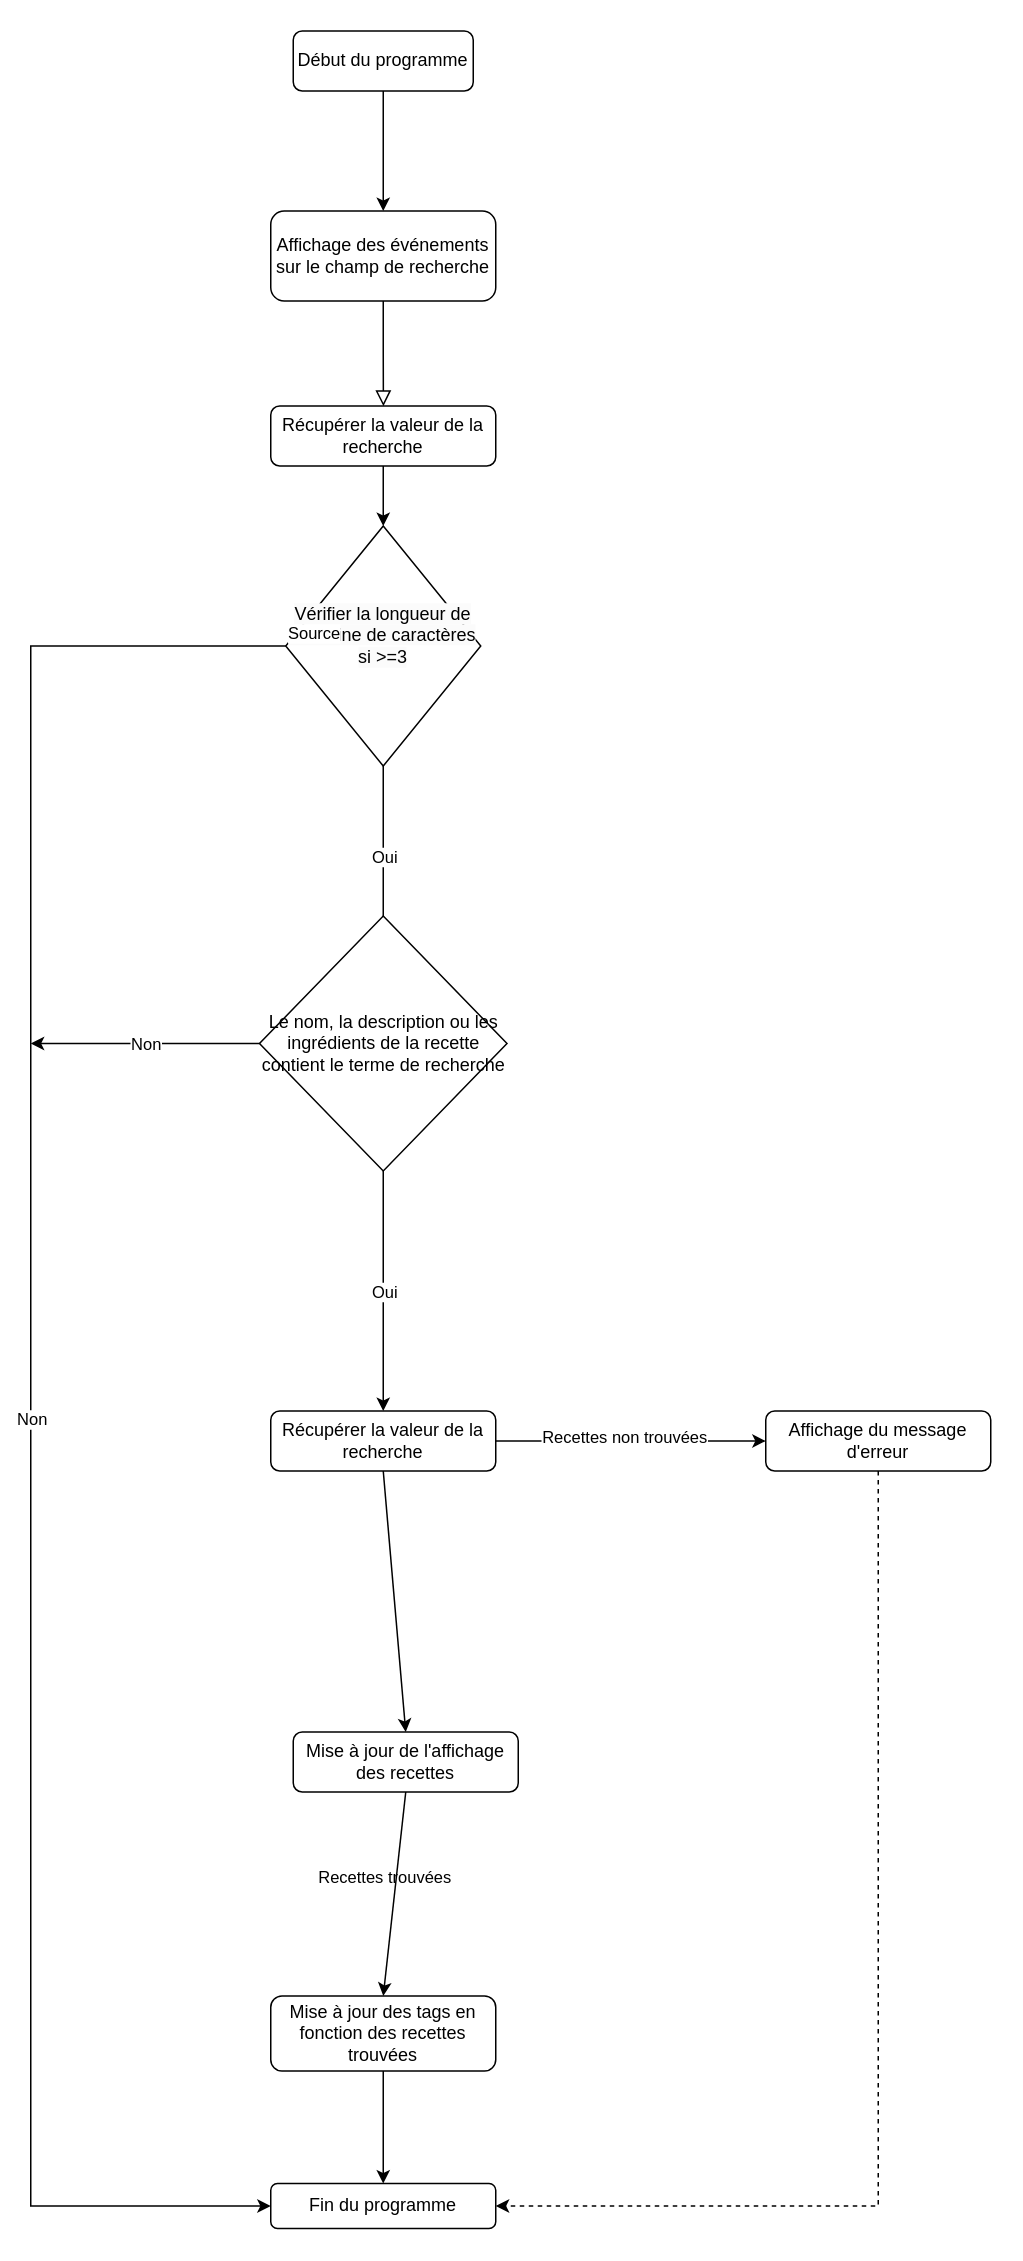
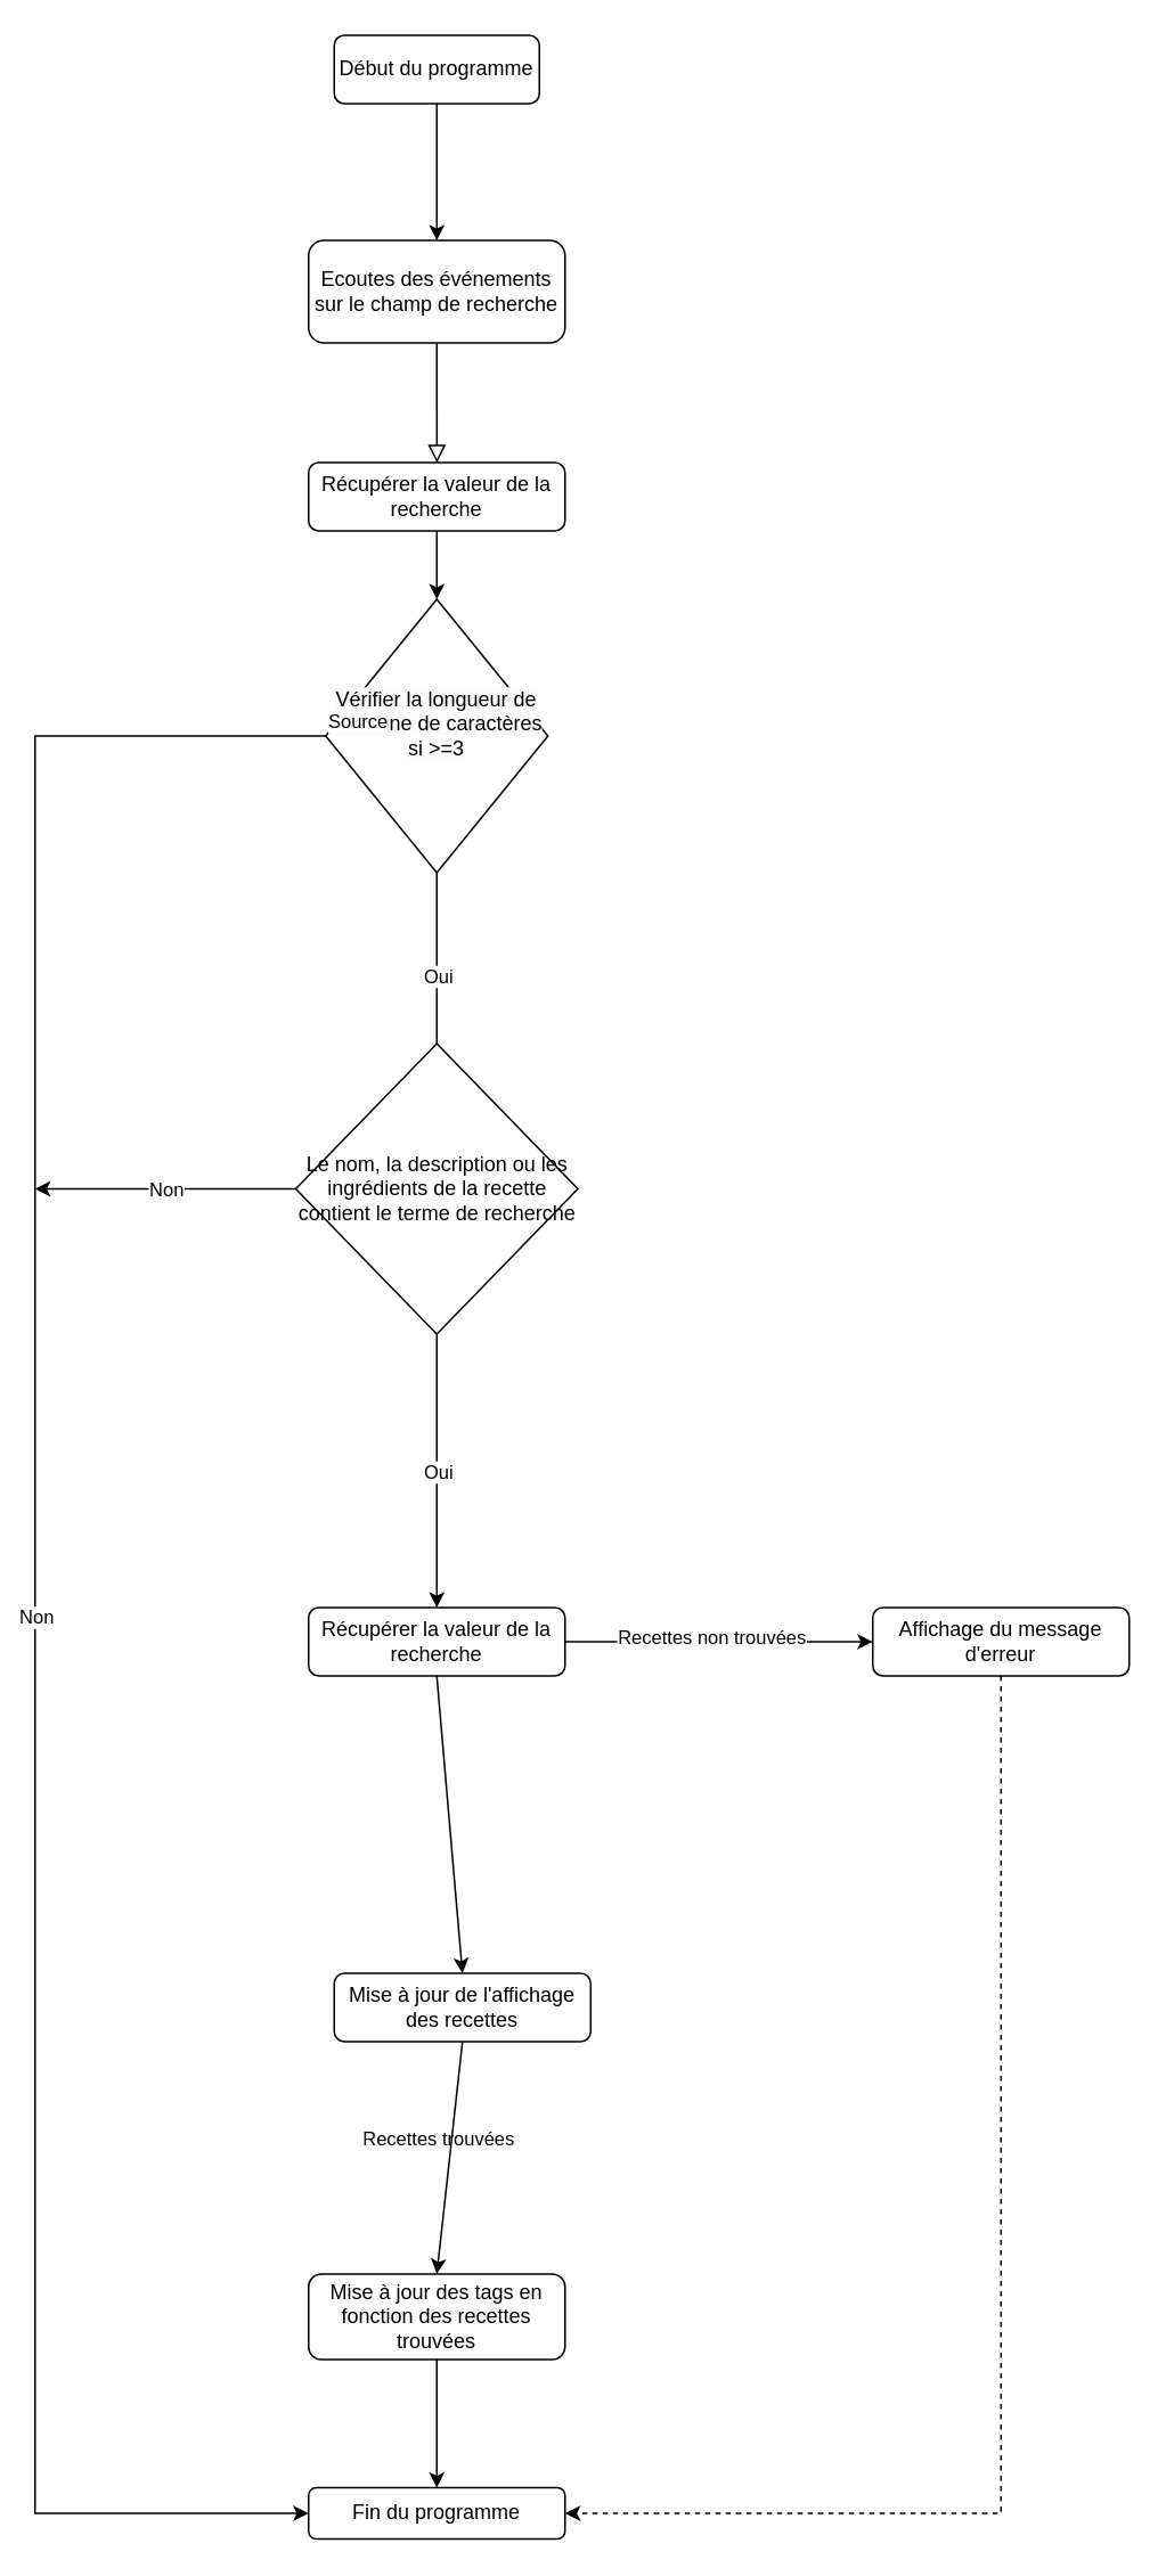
  <mxCell id="0" />
  <mxCell id="1" parent="0" />
  <mxCell id="2" value="" style="rounded=0;html=1;jettySize=auto;orthogonalLoop=1;fontSize=11;endArrow=block;endFill=0;endSize=8;strokeWidth=1;shadow=0;labelBackgroundColor=none;edgeStyle=orthogonalEdgeStyle;" parent="1" source="3" edge="1"><mxGeometry relative="1" as="geometry"><mxPoint x="255.1" y="270.098" as="targetPoint" /></mxGeometry></mxCell>
- <mxCell id="3" value="Affichage des événements sur le champ de recherche" style="rounded=1;whiteSpace=wrap;html=1;fontSize=12;glass=0;strokeWidth=1;shadow=0;" parent="1" vertex="1"><mxGeometry x="180" y="140" width="150" height="60" as="geometry" /></mxCell>
+ <mxCell id="3" value="Ecoutes des événements sur le champ de recherche" style="rounded=1;whiteSpace=wrap;html=1;fontSize=12;glass=0;strokeWidth=1;shadow=0;" parent="1" vertex="1"><mxGeometry x="180" y="140" width="150" height="60" as="geometry" /></mxCell>
  <mxCell id="4" value="Début du programme" style="rounded=1;whiteSpace=wrap;html=1;fontSize=12;glass=0;strokeWidth=1;shadow=0;" parent="1" vertex="1"><mxGeometry x="195" y="20" width="120" height="40" as="geometry" /></mxCell>
  <mxCell id="5" value="" style="endArrow=classic;html=1;rounded=0;exitX=0.5;exitY=1;exitDx=0;exitDy=0;entryX=0.5;entryY=0;entryDx=0;entryDy=0;" parent="1" source="4" target="3" edge="1"><mxGeometry width="50" height="50" relative="1" as="geometry"><mxPoint x="345" y="140" as="sourcePoint" /><mxPoint x="315" y="270" as="targetPoint" /></mxGeometry></mxCell>
  <mxCell id="6" value="" style="endArrow=classic;html=1;rounded=0;exitX=0.5;exitY=1;exitDx=0;exitDy=0;entryX=0.5;entryY=0;entryDx=0;entryDy=0;" parent="1" source="7" target="17" edge="1"><mxGeometry relative="1" as="geometry"><mxPoint x="255" y="370" as="sourcePoint" /><mxPoint x="255" y="420" as="targetPoint" /></mxGeometry></mxCell>
  <mxCell id="7" value="Récupérer la valeur de la recherche" style="rounded=1;whiteSpace=wrap;html=1;fontSize=12;glass=0;strokeWidth=1;shadow=0;" parent="1" vertex="1"><mxGeometry x="180" y="270" width="150" height="40" as="geometry" /></mxCell>
  <mxCell id="8" value="Mise à jour de l'affichage des recettes" style="rounded=1;whiteSpace=wrap;html=1;fontSize=12;glass=0;strokeWidth=1;shadow=0;" parent="1" vertex="1"><mxGeometry x="195" y="1154" width="150" height="40" as="geometry" /></mxCell>
  <mxCell id="9" value="" style="endArrow=classic;html=1;rounded=0;exitX=0.5;exitY=1;exitDx=0;exitDy=0;entryX=0.5;entryY=0;entryDx=0;entryDy=0;" parent="1" source="26" target="8" edge="1"><mxGeometry relative="1" as="geometry"><mxPoint x="255" y="1035" as="sourcePoint" /><mxPoint x="270" y="865" as="targetPoint" /></mxGeometry></mxCell>
  <mxCell id="10" value="Recettes trouvées" style="edgeLabel;resizable=0;html=1;align=center;verticalAlign=middle;" parent="1" connectable="0" vertex="1"><mxGeometry x="255" y="1250" as="geometry" /></mxCell>
  <mxCell id="11" value="" style="endArrow=classic;html=1;rounded=0;exitX=1;exitY=0.5;exitDx=0;exitDy=0;entryX=0;entryY=0.5;entryDx=0;entryDy=0;" parent="1" source="26" target="13" edge="1"><mxGeometry relative="1" as="geometry"><mxPoint x="317.5" y="987.5" as="sourcePoint" /><mxPoint x="505" y="1095" as="targetPoint" /></mxGeometry></mxCell>
  <mxCell id="12" value="Recettes non trouvées" style="edgeLabel;resizable=0;html=1;align=center;verticalAlign=middle;" parent="1" connectable="0" vertex="1"><mxGeometry x="380" y="960" as="geometry"><mxPoint x="35" y="-3" as="offset" /></mxGeometry></mxCell>
  <mxCell id="13" value="Affichage du message d'erreur" style="rounded=1;whiteSpace=wrap;html=1;fontSize=12;glass=0;strokeWidth=1;shadow=0;" parent="1" vertex="1"><mxGeometry x="510" y="940" width="150" height="40" as="geometry" /></mxCell>
  <mxCell id="14" value="Fin du programme" style="rounded=1;whiteSpace=wrap;html=1;fontSize=12;glass=0;strokeWidth=1;shadow=0;" parent="1" vertex="1"><mxGeometry x="180" y="1455" width="150" height="30" as="geometry" /></mxCell>
  <mxCell id="15" value="" style="endArrow=classic;html=1;rounded=0;exitX=0.5;exitY=1;exitDx=0;exitDy=0;entryX=1;entryY=0.5;entryDx=0;entryDy=0;dashed=1;" parent="1" source="13" target="14" edge="1"><mxGeometry relative="1" as="geometry"><mxPoint x="215" y="685" as="sourcePoint" /><mxPoint x="215" y="795" as="targetPoint" /><Array as="points"><mxPoint x="585" y="1470" /></Array></mxGeometry></mxCell>
  <mxCell id="16" value="" style="endArrow=classic;html=1;rounded=0;exitX=0.5;exitY=1;exitDx=0;exitDy=0;" parent="1" source="8" edge="1"><mxGeometry width="50" height="50" relative="1" as="geometry"><mxPoint x="655" y="1145" as="sourcePoint" /><mxPoint x="255" y="1330" as="targetPoint" /></mxGeometry></mxCell>
  <mxCell id="17" value="&#10;&lt;span style=&quot;color: rgb(0, 0, 0); font-family: Helvetica; font-size: 12px; font-style: normal; font-variant-ligatures: normal; font-variant-caps: normal; font-weight: 400; letter-spacing: normal; orphans: 2; text-align: center; text-indent: 0px; text-transform: none; widows: 2; word-spacing: 0px; -webkit-text-stroke-width: 0px; white-space: normal; background-color: rgb(251, 251, 251); text-decoration-thickness: initial; text-decoration-style: initial; text-decoration-color: initial; display: inline !important; float: none;&quot;&gt;Vérifier la longueur de la chaine de caractères si &amp;gt;=3&lt;/span&gt;&#10;&#10;" style="rhombus;whiteSpace=wrap;html=1;" parent="1" vertex="1"><mxGeometry x="190" y="350" width="130" height="160" as="geometry" /></mxCell>
  <mxCell id="18" value="" style="endArrow=classic;html=1;rounded=0;exitX=0.5;exitY=1;exitDx=0;exitDy=0;entryX=0.5;entryY=0;entryDx=0;entryDy=0;" parent="1" source="17" target="23" edge="1"><mxGeometry relative="1" as="geometry"><mxPoint x="530" y="250" as="sourcePoint" /><mxPoint x="255" y="710" as="targetPoint" /><Array as="points"><mxPoint x="255" y="620" /></Array></mxGeometry></mxCell>
  <mxCell id="19" value="Oui" style="edgeLabel;resizable=0;html=1;;align=center;verticalAlign=middle;" parent="18" connectable="0" vertex="1"><mxGeometry relative="1" as="geometry" /></mxCell>
  <mxCell id="20" value="" style="endArrow=classic;html=1;rounded=0;exitX=0;exitY=0.5;exitDx=0;exitDy=0;entryX=0;entryY=0.5;entryDx=0;entryDy=0;" parent="1" source="17" target="14" edge="1"><mxGeometry relative="1" as="geometry"><mxPoint x="330" y="620" as="sourcePoint" /><mxPoint x="80" y="820" as="targetPoint" /><Array as="points"><mxPoint x="20" y="430" /><mxPoint x="20" y="1470" /></Array></mxGeometry></mxCell>
  <mxCell id="21" value="Non" style="edgeLabel;resizable=0;html=1;;align=center;verticalAlign=middle;" parent="20" connectable="0" vertex="1"><mxGeometry relative="1" as="geometry" /></mxCell>
  <mxCell id="22" value="Source" style="edgeLabel;resizable=0;html=1;;align=left;verticalAlign=bottom;" parent="20" connectable="0" vertex="1"><mxGeometry x="-1" relative="1" as="geometry" /></mxCell>
  <mxCell id="23" value="Le nom, la description ou les ingrédients de la recette contient le terme de recherche" style="rhombus;whiteSpace=wrap;html=1;" parent="1" vertex="1"><mxGeometry x="172.5" y="610" width="165" height="170" as="geometry" /></mxCell>
  <mxCell id="24" value="" style="endArrow=classic;html=1;rounded=0;exitX=0.5;exitY=1;exitDx=0;exitDy=0;entryX=0.5;entryY=0;entryDx=0;entryDy=0;" parent="1" source="23" edge="1" target="26"><mxGeometry relative="1" as="geometry"><mxPoint x="445" y="780" as="sourcePoint" /><mxPoint x="255" y="860" as="targetPoint" /><Array as="points" /></mxGeometry></mxCell>
  <mxCell id="25" value="Oui" style="edgeLabel;resizable=0;html=1;;align=center;verticalAlign=middle;" parent="24" connectable="0" vertex="1"><mxGeometry relative="1" as="geometry" /></mxCell>
  <mxCell id="26" value="Récupérer la valeur de la recherche" style="rounded=1;whiteSpace=wrap;html=1;fontSize=12;glass=0;strokeWidth=1;shadow=0;" parent="1" vertex="1"><mxGeometry x="180" y="940" width="150" height="40" as="geometry" /></mxCell>
  <mxCell id="27" value="" style="endArrow=classic;html=1;rounded=0;exitX=0;exitY=0.5;exitDx=0;exitDy=0;" parent="1" source="23" edge="1"><mxGeometry relative="1" as="geometry"><mxPoint x="180" y="760" as="sourcePoint" /><mxPoint x="20" y="695" as="targetPoint" /><Array as="points" /></mxGeometry></mxCell>
  <mxCell id="28" value="Non" style="edgeLabel;resizable=0;html=1;;align=center;verticalAlign=middle;" parent="27" connectable="0" vertex="1"><mxGeometry relative="1" as="geometry" /></mxCell>
  <mxCell id="29" value="Mise à jour des tags en fonction des recettes trouvées" style="rounded=1;whiteSpace=wrap;html=1;fontSize=12;glass=0;strokeWidth=1;shadow=0;" vertex="1" parent="1"><mxGeometry x="180" y="1330" width="150" height="50" as="geometry" /></mxCell>
  <mxCell id="30" value="" style="endArrow=classic;html=1;rounded=0;exitX=0.5;exitY=1;exitDx=0;exitDy=0;entryX=0.5;entryY=0;entryDx=0;entryDy=0;" edge="1" parent="1" source="29" target="14"><mxGeometry relative="1" as="geometry"><mxPoint x="265" y="990" as="sourcePoint" /><mxPoint x="265" y="1169" as="targetPoint" /></mxGeometry></mxCell>
